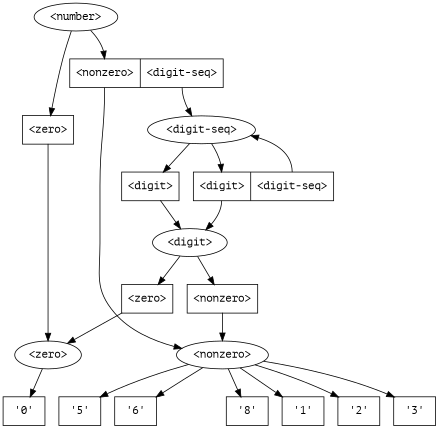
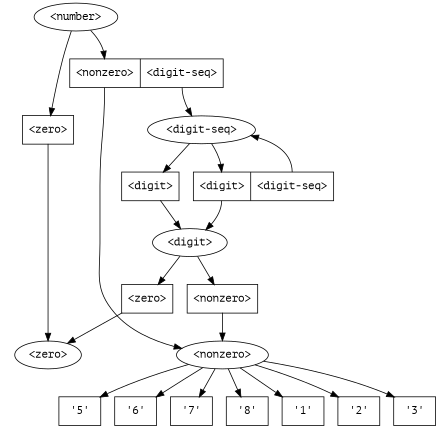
  digraph {
    node [fontname="PT Mono" shape=record]
    edge [fontname="PT Mono" headport=p0]
    n1 [label="<number>" shape=""]
    n2 [label="<p0>\<zero\>"]
    n3 [label="<p0>\<nonzero\>|<p1>\<digit-seq\>"]
    n4 [label="<zero>" shape=""]
    n5 [label="<nonzero>" shape=""]
    n6 [label="<digit-seq>" shape=""]
-   n7 [label="<p0>'0'"]
    n8 [label="<p0>'1'"]
    n9 [label="<p0>'2'"]
    n10 [label="<p0>'3'"]
    n11 [label="<p0>'5'"]
    n12 [label="<p0>'6'"]
+   n13 [label="<p0>'7'"]
    n14 [label="<p0>'8'"]
    n15 [label="<p0>\<digit\>"]
    n16 [label="<p0>\<digit\>|<p1>\<digit-seq\>"]
    n17 [label="<digit>" shape=""]
    n18 [label="<p0>\<zero\>"]
    n19 [label="<p0>\<nonzero\>"]
    n1 -> n2
    n1 -> n3
    n2 -> n4 [tailport=p0]
    n3 -> n5 [tailport=p0]
    n3 -> n6 [tailport=p1]
-   n4 -> n7
    n5 -> n8
    n5 -> n9
    n5 -> n10
    n5 -> n11
    n5 -> n12
+   n5 -> n13
    n5 -> n14
    n6 -> n15
    n6 -> n16
    n15 -> n17 [tailport=p0]
    n16 -> n6 [tailport=p1]
    n16 -> n17 [tailport=p0]
    n17 -> n18
    n17 -> n19
    n18 -> n4 [tailport=p0]
    n19 -> n5 [tailport=p0]
  }
